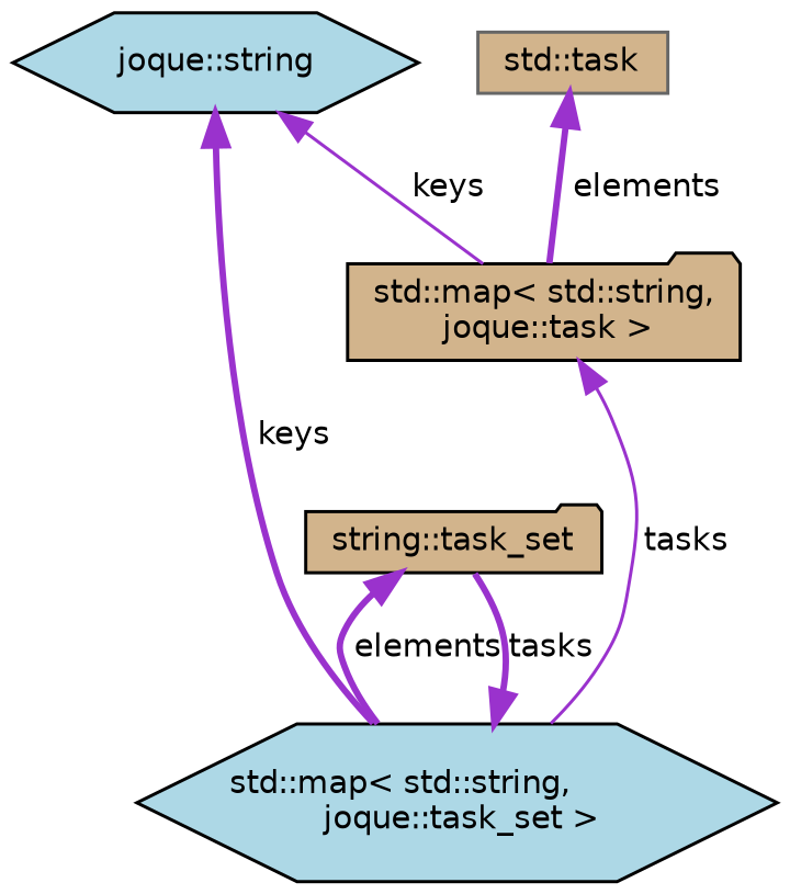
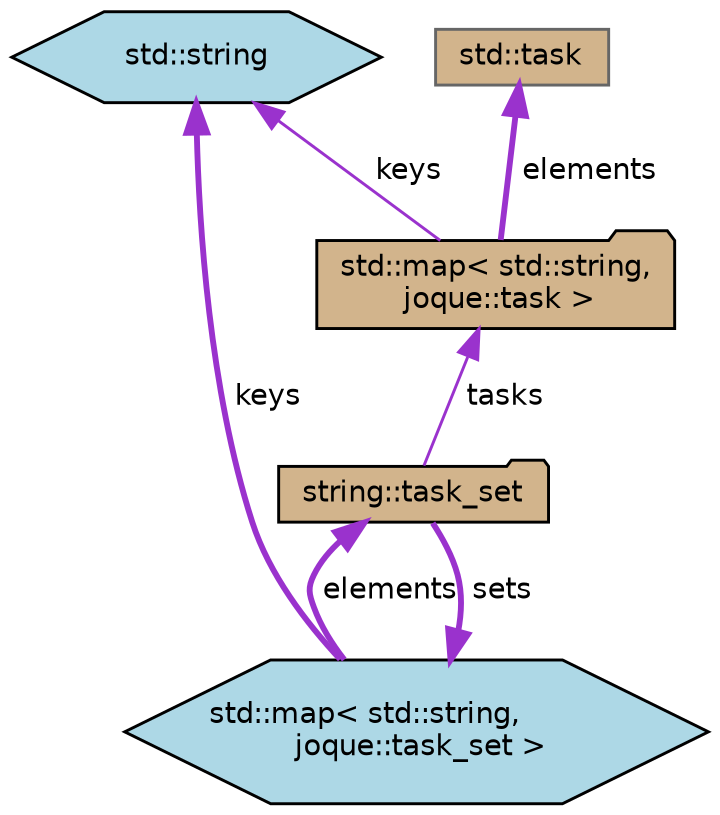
  digraph {
    node [color=black fillcolor=tan fontname=Helvetica fontsize=10 shape=folder style=filled]
    edge [color=darkorchid3 dir=back fontname=Helvetica fontsize=10 labelfontname=Helvetica labelfontsize=10 style=bold]
    n1 [fontcolor=black height=0.2 label="string::task_set" width=0.4]
    n2 [fillcolor=lightblue height=0.2 label="std::map\< std::string,\l joque::task_set \>" shape=hexagon width=0.4]
    n3 [height=0.2 label="std::map\< std::string,\l joque::task \>" width=0.4]
-   n4 [fillcolor=lightblue height=0.2 label="joque::string" shape=hexagon width=0.4]
+   n4 [fillcolor=lightblue height=0.2 label="std::string" shape=hexagon width=0.4]
    n5 [color=gray40 height=0.2 label="std::task" shape=box width=0.4]
    n1 -> n2 [label=" elements"]
-   n2 -> n1 [label=" tasks"]
-   n3 -> n2 [label=" tasks" style=solid]
+   n2 -> n1 [label=" sets"]
+   n3 -> n1 [label=" tasks" style=solid]
    n4 -> n2 [label=" keys"]
    n4 -> n3 [label=" keys" style=solid]
    n5 -> n3 [label=" elements"]
  }
